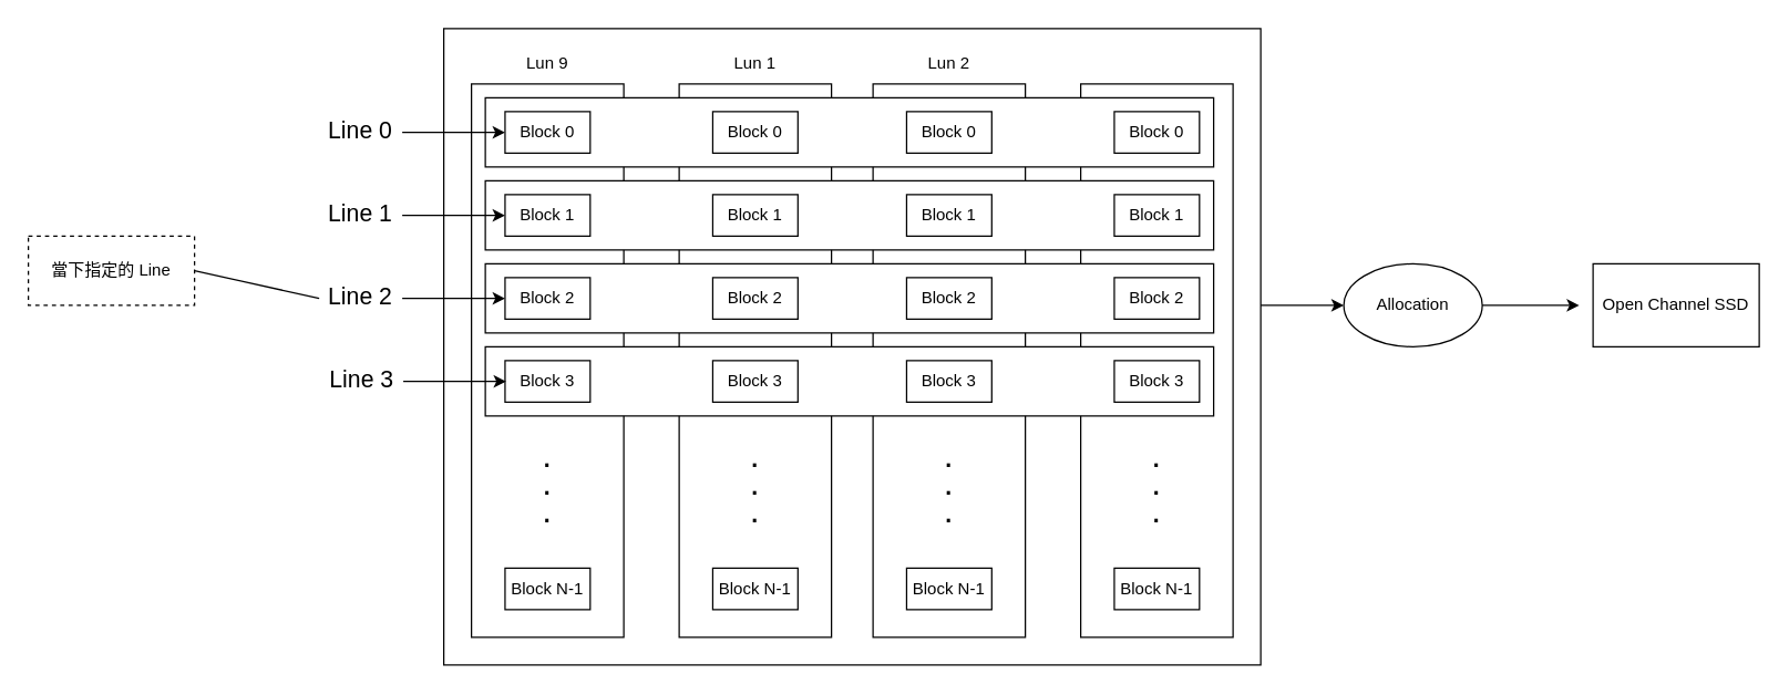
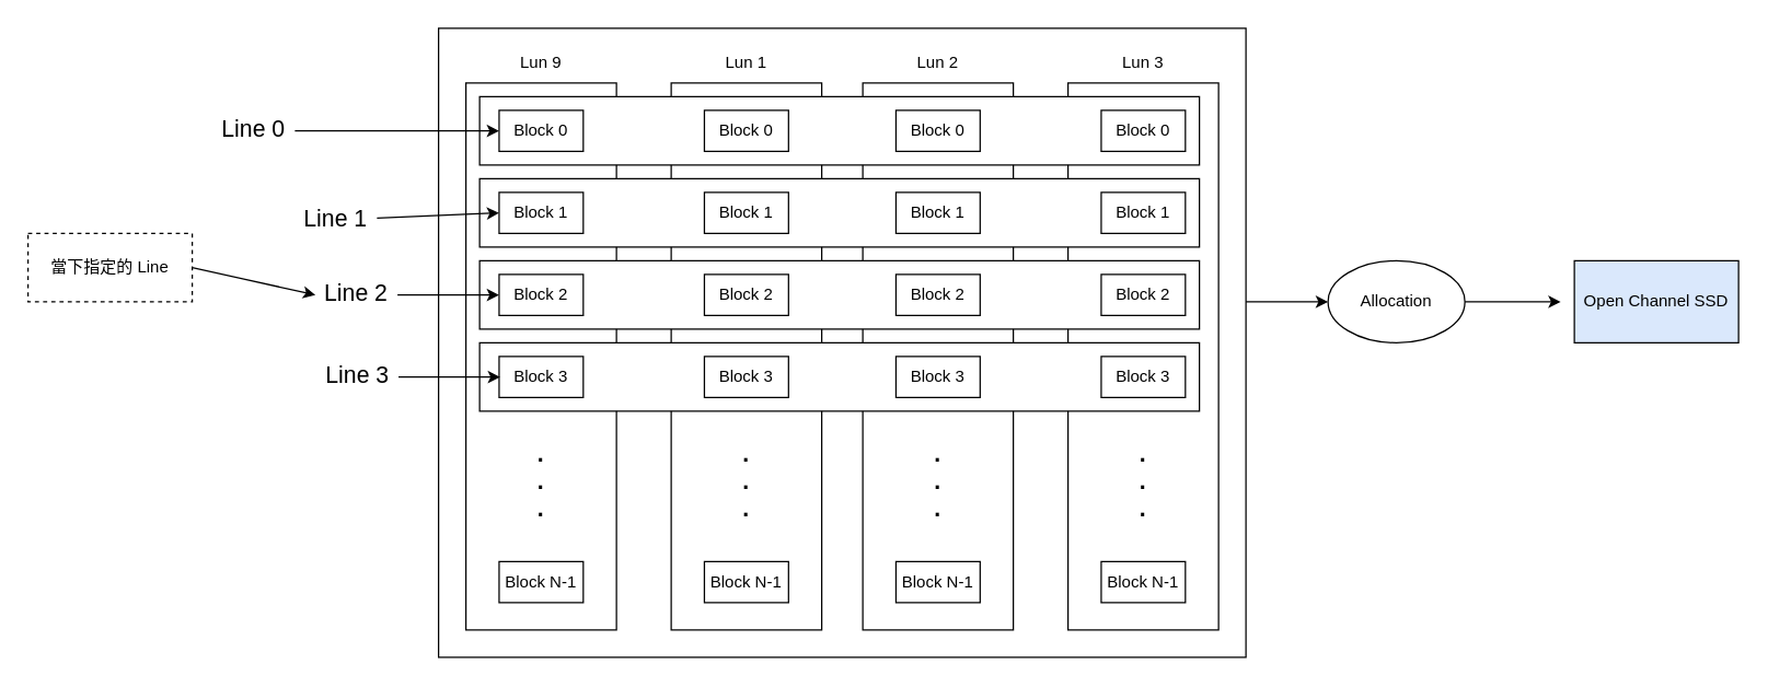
  <mxCell id="0" />
  <mxCell id="1" parent="0" />
  <mxCell id="2" value="" style="rounded=0;whiteSpace=wrap;html=1;" vertex="1" parent="1"><mxGeometry x="320" y="20" width="590" height="460" as="geometry" /></mxCell>
  <mxCell id="3" value="&lt;b style=&quot;font-size: 17px;&quot;&gt;&lt;br&gt;&lt;br&gt;&lt;br&gt;&lt;br&gt;&lt;br&gt;&lt;br&gt;&lt;br&gt;&lt;br&gt;&lt;br&gt;.&lt;br&gt;.&lt;br&gt;.&lt;/b&gt;" style="rounded=0;whiteSpace=wrap;html=1;" vertex="1" parent="1"><mxGeometry x="340" y="60" width="110" height="400" as="geometry" /></mxCell>
  <mxCell id="4" value="Lun 9" style="text;html=1;strokeColor=none;fillColor=none;align=center;verticalAlign=middle;whiteSpace=wrap;rounded=0;" vertex="1" parent="1"><mxGeometry x="365" y="30" width="60" height="30" as="geometry" /></mxCell>
  <mxCell id="5" value="Block N-1" style="rounded=0;whiteSpace=wrap;html=1;" vertex="1" parent="1"><mxGeometry x="364.25" y="410" width="61.5" height="30" as="geometry" /></mxCell>
  <mxCell id="6" value="&lt;b style=&quot;font-size: 17px;&quot;&gt;&lt;br&gt;&lt;br&gt;&lt;br&gt;&lt;br&gt;&lt;br&gt;&lt;br&gt;&lt;br&gt;&lt;br&gt;&lt;br&gt;.&lt;br&gt;.&lt;br&gt;.&lt;/b&gt;" style="rounded=0;whiteSpace=wrap;html=1;" vertex="1" parent="1"><mxGeometry x="490" y="60" width="110" height="400" as="geometry" /></mxCell>
  <mxCell id="7" value="Lun 1" style="text;html=1;strokeColor=none;fillColor=none;align=center;verticalAlign=middle;whiteSpace=wrap;rounded=0;" vertex="1" parent="1"><mxGeometry x="515" y="30" width="60" height="30" as="geometry" /></mxCell>
  <mxCell id="8" value="Block N-1" style="rounded=0;whiteSpace=wrap;html=1;" vertex="1" parent="1"><mxGeometry x="514.25" y="410" width="61.5" height="30" as="geometry" /></mxCell>
  <mxCell id="9" value="&lt;b style=&quot;font-size: 17px;&quot;&gt;&lt;br&gt;&lt;br&gt;&lt;br&gt;&lt;br&gt;&lt;br&gt;&lt;br&gt;&lt;br&gt;&lt;br&gt;&lt;br&gt;.&lt;br&gt;.&lt;br&gt;.&lt;/b&gt;" style="rounded=0;whiteSpace=wrap;html=1;" vertex="1" parent="1"><mxGeometry x="630" y="60" width="110" height="400" as="geometry" /></mxCell>
  <mxCell id="10" value="Lun 2" style="text;html=1;strokeColor=none;fillColor=none;align=center;verticalAlign=middle;whiteSpace=wrap;rounded=0;" vertex="1" parent="1"><mxGeometry x="655" y="30" width="60" height="30" as="geometry" /></mxCell>
  <mxCell id="11" value="Block N-1" style="rounded=0;whiteSpace=wrap;html=1;" vertex="1" parent="1"><mxGeometry x="654.25" y="410" width="61.5" height="30" as="geometry" /></mxCell>
  <mxCell id="12" value="&lt;b style=&quot;font-size: 17px;&quot;&gt;&lt;br&gt;&lt;br&gt;&lt;br&gt;&lt;br&gt;&lt;br&gt;&lt;br&gt;&lt;br&gt;&lt;br&gt;&lt;br&gt;.&lt;br&gt;.&lt;br&gt;.&lt;/b&gt;" style="rounded=0;whiteSpace=wrap;html=1;" vertex="1" parent="1"><mxGeometry x="780" y="60" width="110" height="400" as="geometry" /></mxCell>
+ <mxCell id="13" value="Lun 3" style="text;html=1;strokeColor=none;fillColor=none;align=center;verticalAlign=middle;whiteSpace=wrap;rounded=0;" vertex="1" parent="1"><mxGeometry x="805" y="30" width="60" height="30" as="geometry" /></mxCell>
  <mxCell id="14" value="Block N-1" style="rounded=0;whiteSpace=wrap;html=1;" vertex="1" parent="1"><mxGeometry x="804.25" y="410" width="61.5" height="30" as="geometry" /></mxCell>
  <mxCell id="15" value="" style="rounded=0;whiteSpace=wrap;html=1;fontSize=17;" vertex="1" parent="1"><mxGeometry x="350" y="70" width="526" height="50" as="geometry" /></mxCell>
  <mxCell id="16" value="Block 0" style="rounded=0;whiteSpace=wrap;html=1;" vertex="1" parent="1"><mxGeometry x="804.25" y="80" width="61.5" height="30" as="geometry" /></mxCell>
  <mxCell id="17" value="Block 0" style="rounded=0;whiteSpace=wrap;html=1;" vertex="1" parent="1"><mxGeometry x="364.25" y="80" width="61.5" height="30" as="geometry" /></mxCell>
  <mxCell id="18" value="Block 0" style="rounded=0;whiteSpace=wrap;html=1;" vertex="1" parent="1"><mxGeometry x="514.25" y="80" width="61.5" height="30" as="geometry" /></mxCell>
  <mxCell id="19" value="Block 0" style="rounded=0;whiteSpace=wrap;html=1;" vertex="1" parent="1"><mxGeometry x="654.25" y="80" width="61.5" height="30" as="geometry" /></mxCell>
- <mxCell id="20" value="Line 0" style="text;html=1;strokeColor=none;fillColor=none;align=center;verticalAlign=middle;whiteSpace=wrap;rounded=0;fontSize=17;" vertex="1" parent="1"><mxGeometry x="230" y="80" width="60" height="30" as="geometry" /></mxCell>
+ <mxCell id="20" value="Line 0" style="text;html=1;strokeColor=none;fillColor=none;align=center;verticalAlign=middle;whiteSpace=wrap;rounded=0;fontSize=17;" vertex="1" parent="1"><mxGeometry x="155" y="80" width="60" height="30" as="geometry" /></mxCell>
  <mxCell id="21" value="" style="endArrow=classic;html=1;rounded=0;fontSize=17;" edge="1" parent="1" source="20" target="17"><mxGeometry width="50" height="50" relative="1" as="geometry"><mxPoint x="630" y="80" as="sourcePoint" /><mxPoint x="680" y="30" as="targetPoint" /></mxGeometry></mxCell>
  <mxCell id="22" value="" style="rounded=0;whiteSpace=wrap;html=1;fontSize=17;" vertex="1" parent="1"><mxGeometry x="350" y="130" width="526" height="50" as="geometry" /></mxCell>
  <mxCell id="23" value="Block 1" style="rounded=0;whiteSpace=wrap;html=1;" vertex="1" parent="1"><mxGeometry x="364.25" y="140" width="61.5" height="30" as="geometry" /></mxCell>
  <mxCell id="24" value="Block 1" style="rounded=0;whiteSpace=wrap;html=1;" vertex="1" parent="1"><mxGeometry x="514.25" y="140" width="61.5" height="30" as="geometry" /></mxCell>
  <mxCell id="25" value="Block 1" style="rounded=0;whiteSpace=wrap;html=1;" vertex="1" parent="1"><mxGeometry x="654.25" y="140" width="61.5" height="30" as="geometry" /></mxCell>
  <mxCell id="26" value="Block 1" style="rounded=0;whiteSpace=wrap;html=1;" vertex="1" parent="1"><mxGeometry x="804.25" y="140" width="61.5" height="30" as="geometry" /></mxCell>
  <mxCell id="27" value="" style="rounded=0;whiteSpace=wrap;html=1;fontSize=17;" vertex="1" parent="1"><mxGeometry x="350" y="190" width="526" height="50" as="geometry" /></mxCell>
  <mxCell id="28" value="Block 2" style="rounded=0;whiteSpace=wrap;html=1;" vertex="1" parent="1"><mxGeometry x="364.25" y="200" width="61.5" height="30" as="geometry" /></mxCell>
  <mxCell id="29" value="Block 2" style="rounded=0;whiteSpace=wrap;html=1;" vertex="1" parent="1"><mxGeometry x="514.25" y="200" width="61.5" height="30" as="geometry" /></mxCell>
  <mxCell id="30" value="Block 2" style="rounded=0;whiteSpace=wrap;html=1;" vertex="1" parent="1"><mxGeometry x="654.25" y="200" width="61.5" height="30" as="geometry" /></mxCell>
  <mxCell id="31" value="Block 2" style="rounded=0;whiteSpace=wrap;html=1;" vertex="1" parent="1"><mxGeometry x="804.25" y="200" width="61.5" height="30" as="geometry" /></mxCell>
  <mxCell id="32" value="" style="rounded=0;whiteSpace=wrap;html=1;fontSize=17;" vertex="1" parent="1"><mxGeometry x="350" y="250" width="526" height="50" as="geometry" /></mxCell>
  <mxCell id="33" value="Block 3" style="rounded=0;whiteSpace=wrap;html=1;" vertex="1" parent="1"><mxGeometry x="364.25" y="260" width="61.5" height="30" as="geometry" /></mxCell>
  <mxCell id="34" value="Block 3" style="rounded=0;whiteSpace=wrap;html=1;" vertex="1" parent="1"><mxGeometry x="514.25" y="260" width="61.5" height="30" as="geometry" /></mxCell>
  <mxCell id="35" value="Block 3" style="rounded=0;whiteSpace=wrap;html=1;" vertex="1" parent="1"><mxGeometry x="654.25" y="260" width="61.5" height="30" as="geometry" /></mxCell>
  <mxCell id="36" value="Block 3" style="rounded=0;whiteSpace=wrap;html=1;" vertex="1" parent="1"><mxGeometry x="804.25" y="260" width="61.5" height="30" as="geometry" /></mxCell>
- <mxCell id="37" value="Line 1" style="text;html=1;strokeColor=none;fillColor=none;align=center;verticalAlign=middle;whiteSpace=wrap;rounded=0;fontSize=17;" vertex="1" parent="1"><mxGeometry x="230" y="140" width="60" height="30" as="geometry" /></mxCell>
+ <mxCell id="37" value="Line 1" style="text;html=1;strokeColor=none;fillColor=none;align=center;verticalAlign=middle;whiteSpace=wrap;rounded=0;fontSize=17;" vertex="1" parent="1"><mxGeometry x="215" y="145" width="60" height="30" as="geometry" /></mxCell>
  <mxCell id="38" value="" style="endArrow=classic;html=1;rounded=0;fontSize=17;" edge="1" parent="1" source="37"><mxGeometry width="50" height="50" relative="1" as="geometry"><mxPoint x="630" y="140" as="sourcePoint" /><mxPoint x="364.25" y="155" as="targetPoint" /></mxGeometry></mxCell>
  <mxCell id="39" value="Line 2" style="text;html=1;strokeColor=none;fillColor=none;align=center;verticalAlign=middle;whiteSpace=wrap;rounded=0;fontSize=17;" vertex="1" parent="1"><mxGeometry x="230" y="200" width="60" height="30" as="geometry" /></mxCell>
  <mxCell id="40" value="" style="endArrow=classic;html=1;rounded=0;fontSize=17;" edge="1" parent="1" source="39"><mxGeometry width="50" height="50" relative="1" as="geometry"><mxPoint x="630" y="200" as="sourcePoint" /><mxPoint x="364.25" y="215" as="targetPoint" /></mxGeometry></mxCell>
  <mxCell id="41" value="Line 3" style="text;html=1;strokeColor=none;fillColor=none;align=center;verticalAlign=middle;whiteSpace=wrap;rounded=0;fontSize=17;" vertex="1" parent="1"><mxGeometry x="230.75" y="260" width="60" height="30" as="geometry" /></mxCell>
  <mxCell id="42" value="" style="endArrow=classic;html=1;rounded=0;fontSize=17;" edge="1" parent="1" source="41"><mxGeometry width="50" height="50" relative="1" as="geometry"><mxPoint x="630.75" y="260" as="sourcePoint" /><mxPoint x="365" y="275" as="targetPoint" /></mxGeometry></mxCell>
  <mxCell id="43" value="當下指定的 Line" style="rounded=0;whiteSpace=wrap;html=1;dashed=1;" vertex="1" parent="1"><mxGeometry x="20" y="170" width="120" height="50" as="geometry" /></mxCell>
- <mxCell id="44" value="" style="endArrow=none;html=1;rounded=0;exitX=1;exitY=0.5;exitDx=0;exitDy=0;entryX=0;entryY=0.5;entryDx=0;entryDy=0;" edge="1" parent="1" source="43" target="39"><mxGeometry width="50" height="50" relative="1" as="geometry"><mxPoint x="230" y="180" as="sourcePoint" /><mxPoint x="280" y="130" as="targetPoint" /></mxGeometry></mxCell>
+ <mxCell id="44" value="" style="endArrow=classic;html=1;rounded=0;exitX=1;exitY=0.5;exitDx=0;exitDy=0;entryX=0;entryY=0.5;entryDx=0;entryDy=0;" edge="1" parent="1" source="43" target="39"><mxGeometry width="50" height="50" relative="1" as="geometry"><mxPoint x="230" y="180" as="sourcePoint" /><mxPoint x="280" y="130" as="targetPoint" /></mxGeometry></mxCell>
  <mxCell id="45" value="" style="endArrow=classic;html=1;rounded=0;entryX=0;entryY=0.5;entryDx=0;entryDy=0;" edge="1" parent="1" target="46"><mxGeometry width="50" height="50" relative="1" as="geometry"><mxPoint x="910" y="220" as="sourcePoint" /><mxPoint x="1000" y="220" as="targetPoint" /></mxGeometry></mxCell>
  <mxCell id="46" value="Allocation" style="ellipse;whiteSpace=wrap;html=1;" vertex="1" parent="1"><mxGeometry x="970" y="190" width="100" height="60" as="geometry" /></mxCell>
  <mxCell id="47" value="" style="endArrow=classic;html=1;rounded=0;exitX=1;exitY=0.5;exitDx=0;exitDy=0;" edge="1" parent="1" source="46"><mxGeometry width="50" height="50" relative="1" as="geometry"><mxPoint x="820" y="220" as="sourcePoint" /><mxPoint x="1140" y="220" as="targetPoint" /></mxGeometry></mxCell>
- <mxCell id="48" value="Open Channel SSD" style="rounded=0;whiteSpace=wrap;html=1;" vertex="1" parent="1"><mxGeometry x="1150" y="190" width="120" height="60" as="geometry" /></mxCell>
+ <mxCell id="48" value="Open Channel SSD" style="rounded=0;whiteSpace=wrap;html=1;fillColor=#dae8fc;" vertex="1" parent="1"><mxGeometry x="1150" y="190" width="120" height="60" as="geometry" /></mxCell>
